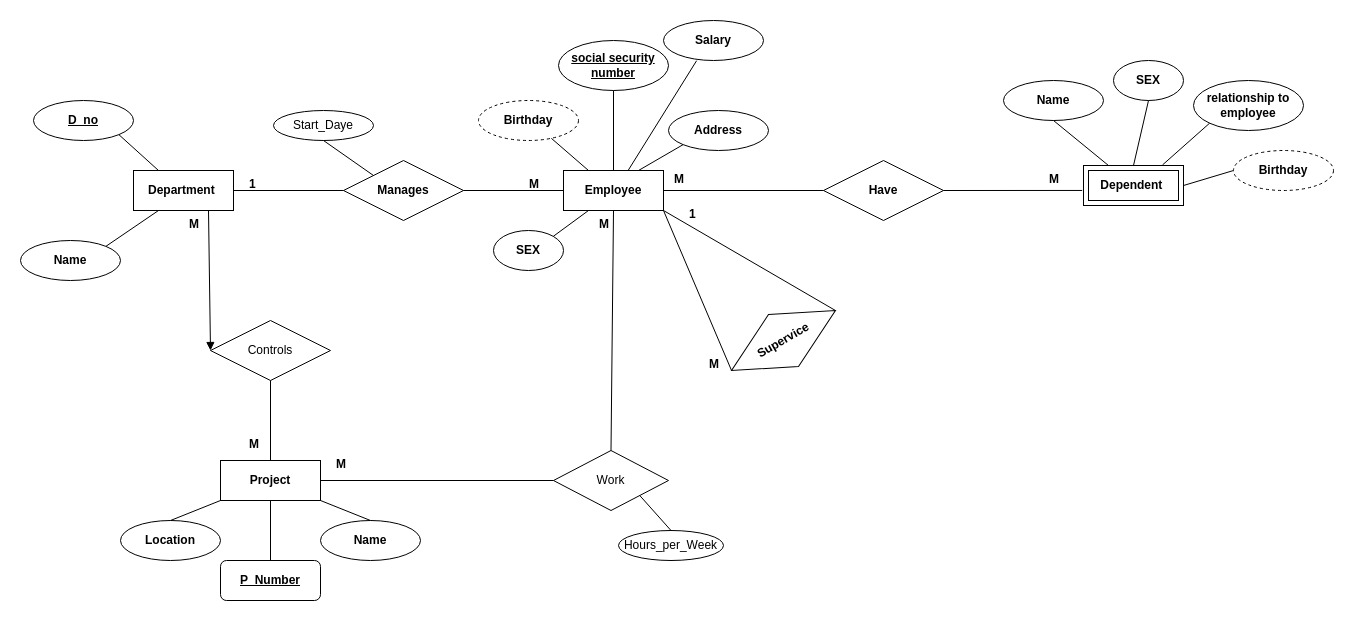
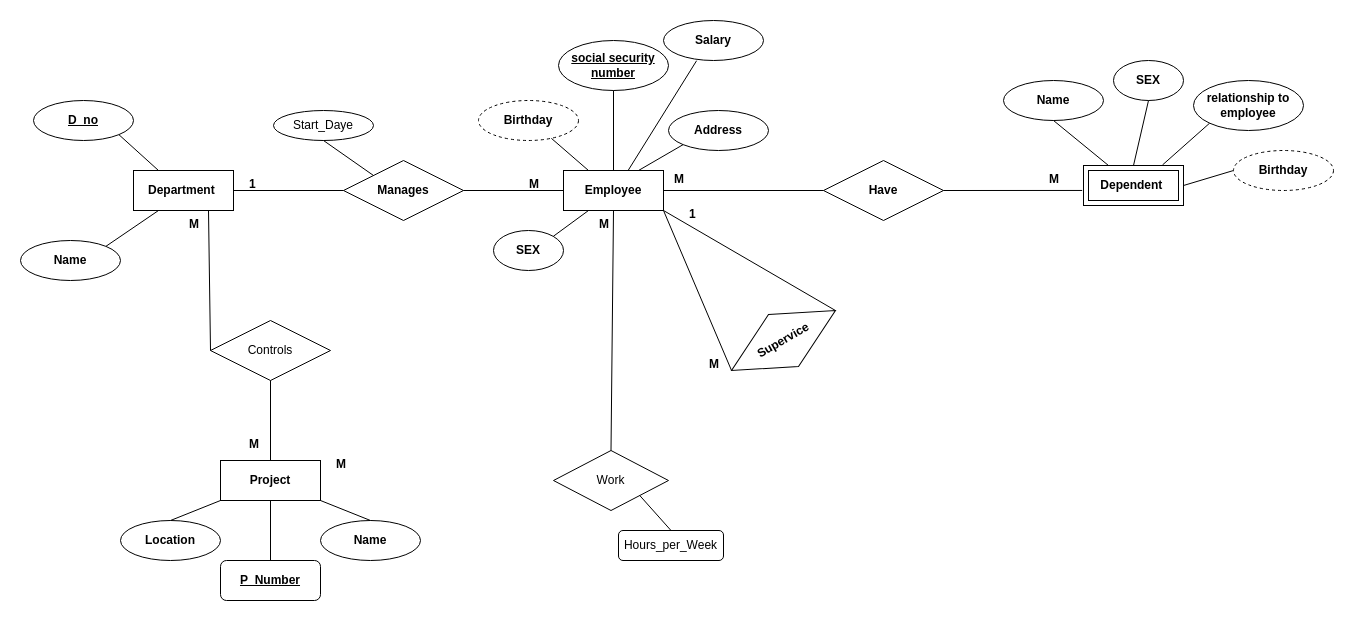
  <mxCell id="0" />
  <mxCell id="1" parent="0" />
  <mxCell id="2" value="&lt;b&gt;Department&amp;nbsp;&lt;/b&gt;" style="whiteSpace=wrap;html=1;align=center;" parent="1" vertex="1"><mxGeometry x="133" y="170" width="100" height="40" as="geometry" /></mxCell>
  <mxCell id="3" value="&lt;b&gt;Employee&lt;/b&gt;" style="whiteSpace=wrap;html=1;align=center;" parent="1" vertex="1"><mxGeometry x="563" y="170" width="100" height="40" as="geometry" /></mxCell>
  <mxCell id="4" value="&lt;b&gt;D_no&lt;/b&gt;" style="ellipse;whiteSpace=wrap;html=1;align=center;fontStyle=4;" parent="1" vertex="1"><mxGeometry y="100" width="100" height="40" as="geometry" x="33" /></mxCell>
  <mxCell id="5" value="&lt;b&gt;Name&lt;/b&gt;" style="ellipse;whiteSpace=wrap;html=1;align=center;" parent="1" vertex="1"><mxGeometry x="20" y="240" width="100" height="40" as="geometry" /></mxCell>
  <mxCell id="6" value="" style="endArrow=none;html=1;rounded=0;exitX=1;exitY=0;exitDx=0;exitDy=0;entryX=0.25;entryY=1;entryDx=0;entryDy=0;" parent="1" source="5" target="2" edge="1"><mxGeometry width="50" height="50" relative="1" as="geometry"><mxPoint x="133" y="240" as="sourcePoint" /><mxPoint x="183" y="190" as="targetPoint" /></mxGeometry></mxCell>
  <mxCell id="7" value="" style="endArrow=none;html=1;rounded=0;exitX=1;exitY=1;exitDx=0;exitDy=0;entryX=0.25;entryY=0;entryDx=0;entryDy=0;" parent="1" source="4" target="2" edge="1"><mxGeometry width="50" height="50" relative="1" as="geometry"><mxPoint x="128" y="166" as="sourcePoint" /><mxPoint x="168" y="130" as="targetPoint" /></mxGeometry></mxCell>
  <mxCell id="8" value="&lt;b&gt;Manages&lt;/b&gt;" style="shape=rhombus;perimeter=rhombusPerimeter;whiteSpace=wrap;html=1;align=center;" parent="1" vertex="1"><mxGeometry x="343" y="160" width="120" height="60" as="geometry" /></mxCell>
  <mxCell id="9" value="" style="endArrow=none;html=1;rounded=0;exitX=1;exitY=0.5;exitDx=0;exitDy=0;entryX=0;entryY=0.5;entryDx=0;entryDy=0;" parent="1" source="2" target="8" edge="1"><mxGeometry width="50" height="50" relative="1" as="geometry"><mxPoint x="273" y="170" as="sourcePoint" /><mxPoint x="313" y="206" as="targetPoint" /></mxGeometry></mxCell>
  <mxCell id="10" value="" style="endArrow=none;html=1;rounded=0;exitX=1;exitY=0.5;exitDx=0;exitDy=0;" parent="1" source="8" edge="1"><mxGeometry width="50" height="50" relative="1" as="geometry"><mxPoint x="473" y="189.5" as="sourcePoint" /><mxPoint x="563" y="190" as="targetPoint" /></mxGeometry></mxCell>
  <mxCell id="11" value="&lt;b&gt;1&lt;/b&gt;" style="text;strokeColor=none;fillColor=none;spacingLeft=4;spacingRight=4;overflow=hidden;rotatable=0;points=[[0,0.5],[1,0.5]];portConstraint=eastwest;fontSize=12;whiteSpace=wrap;html=1;" parent="1" vertex="1"><mxGeometry x="243" y="170" width="40" height="30" as="geometry" /></mxCell>
  <mxCell id="12" value="M" style="text;strokeColor=none;fillColor=none;spacingLeft=4;spacingRight=4;overflow=hidden;rotatable=0;points=[[0,0.5],[1,0.5]];portConstraint=eastwest;fontSize=12;whiteSpace=wrap;html=1;fontStyle=1" parent="1" vertex="1"><mxGeometry x="523" y="170" width="40" height="30" as="geometry" /></mxCell>
  <mxCell id="13" value="&lt;b&gt; social security number&lt;/b&gt;" style="ellipse;whiteSpace=wrap;html=1;align=center;fontStyle=4;" parent="1" vertex="1"><mxGeometry x="558" y="40" width="110" height="50" as="geometry" /></mxCell>
  <mxCell id="14" value="&lt;b&gt;SEX&lt;/b&gt;" style="ellipse;whiteSpace=wrap;html=1;align=center;" parent="1" vertex="1"><mxGeometry x="493" y="230" width="70" height="40" as="geometry" /></mxCell>
  <mxCell id="15" value="&lt;b&gt;Address&lt;/b&gt;" style="ellipse;whiteSpace=wrap;html=1;align=center;" parent="1" vertex="1"><mxGeometry x="668" y="110" width="100" height="40" as="geometry" /></mxCell>
  <mxCell id="16" value="" style="endArrow=none;html=1;rounded=0;exitX=0.727;exitY=0.942;exitDx=0;exitDy=0;entryX=0.25;entryY=0;entryDx=0;entryDy=0;exitPerimeter=0;" parent="1" source="61" target="3" edge="1"><mxGeometry width="50" height="50" relative="1" as="geometry"><mxPoint x="553" y="139" as="sourcePoint" /><mxPoint x="613" y="176" as="targetPoint" /></mxGeometry></mxCell>
  <mxCell id="17" value="" style="endArrow=none;html=1;rounded=0;entryX=0.75;entryY=0;entryDx=0;entryDy=0;exitX=0;exitY=1;exitDx=0;exitDy=0;" parent="1" source="15" target="3" edge="1"><mxGeometry width="50" height="50" relative="1" as="geometry"><mxPoint x="603" y="140" as="sourcePoint" /><mxPoint x="598" y="180" as="targetPoint" /></mxGeometry></mxCell>
  <mxCell id="18" value="" style="endArrow=none;html=1;rounded=0;entryX=0.5;entryY=0;entryDx=0;entryDy=0;exitX=0.5;exitY=1;exitDx=0;exitDy=0;" parent="1" source="13" target="3" edge="1"><mxGeometry width="50" height="50" relative="1" as="geometry"><mxPoint x="628" y="124" as="sourcePoint" /><mxPoint x="598" y="160" as="targetPoint" /></mxGeometry></mxCell>
  <mxCell id="19" value="" style="endArrow=none;html=1;rounded=0;exitX=0.25;exitY=1;exitDx=0;exitDy=0;entryX=1;entryY=0;entryDx=0;entryDy=0;" parent="1" source="3" target="14" edge="1"><mxGeometry width="50" height="50" relative="1" as="geometry"><mxPoint x="563" y="149" as="sourcePoint" /><mxPoint x="598" y="180" as="targetPoint" /></mxGeometry></mxCell>
  <mxCell id="20" value="&lt;b&gt;Have&lt;/b&gt;" style="shape=rhombus;perimeter=rhombusPerimeter;whiteSpace=wrap;html=1;align=center;" parent="1" vertex="1"><mxGeometry x="823" y="160" width="120" height="60" as="geometry" /></mxCell>
  <mxCell id="21" value="&lt;b&gt;Dependent&amp;nbsp;&lt;/b&gt;" style="shape=ext;margin=3;double=1;whiteSpace=wrap;html=1;align=center;" parent="1" vertex="1"><mxGeometry x="1083" y="165" width="100" height="40" as="geometry" /></mxCell>
  <mxCell id="22" value="&lt;b&gt;Name&lt;/b&gt;" style="ellipse;whiteSpace=wrap;html=1;align=center;" parent="1" vertex="1"><mxGeometry x="1003" y="80" width="100" height="40" as="geometry" /></mxCell>
  <mxCell id="23" value="&lt;b&gt;SEX&lt;/b&gt;" style="ellipse;whiteSpace=wrap;html=1;align=center;" parent="1" vertex="1"><mxGeometry x="1113" y="60" width="70" height="40" as="geometry" /></mxCell>
  <mxCell id="24" value="&lt;b&gt;relationship to employee&lt;br&gt;&lt;/b&gt;" style="ellipse;whiteSpace=wrap;html=1;align=center;" parent="1" vertex="1"><mxGeometry x="1193" y="80" width="110" height="50" as="geometry" /></mxCell>
  <mxCell id="25" value="" style="endArrow=none;html=1;rounded=0;entryX=0.25;entryY=0;entryDx=0;entryDy=0;exitX=0.5;exitY=1;exitDx=0;exitDy=0;" parent="1" source="22" target="21" edge="1"><mxGeometry width="50" height="50" relative="1" as="geometry"><mxPoint x="1113" y="129" as="sourcePoint" /><mxPoint x="1083" y="165" as="targetPoint" /></mxGeometry></mxCell>
  <mxCell id="26" value="" style="endArrow=none;html=1;rounded=0;entryX=0.5;entryY=0;entryDx=0;entryDy=0;exitX=0.5;exitY=1;exitDx=0;exitDy=0;" parent="1" source="23" target="21" edge="1"><mxGeometry width="50" height="50" relative="1" as="geometry"><mxPoint x="1063" y="130" as="sourcePoint" /><mxPoint x="1118" y="175" as="targetPoint" /></mxGeometry></mxCell>
  <mxCell id="27" value="" style="endArrow=none;html=1;rounded=0;entryX=0.79;entryY=-0.014;entryDx=0;entryDy=0;exitX=0;exitY=1;exitDx=0;exitDy=0;entryPerimeter=0;" parent="1" source="24" target="21" edge="1"><mxGeometry width="50" height="50" relative="1" as="geometry"><mxPoint x="1158" y="110" as="sourcePoint" /><mxPoint x="1143" y="175" as="targetPoint" /></mxGeometry></mxCell>
  <mxCell id="28" value="" style="endArrow=none;html=1;rounded=0;entryX=1;entryY=0.5;entryDx=0;entryDy=0;exitX=0;exitY=0.5;exitDx=0;exitDy=0;" parent="1" source="62" target="21" edge="1"><mxGeometry width="50" height="50" relative="1" as="geometry"><mxPoint x="1233" y="175" as="sourcePoint" /><mxPoint x="1172" y="174" as="targetPoint" /></mxGeometry></mxCell>
  <mxCell id="29" value="" style="endArrow=none;html=1;rounded=0;exitX=1;exitY=0.5;exitDx=0;exitDy=0;entryX=0;entryY=0.5;entryDx=0;entryDy=0;" parent="1" source="3" target="20" edge="1"><mxGeometry relative="1" as="geometry"><mxPoint x="673" y="190" as="sourcePoint" /><mxPoint x="803" y="190" as="targetPoint" /></mxGeometry></mxCell>
  <mxCell id="30" value="" style="endArrow=none;html=1;rounded=0;exitX=1;exitY=0.5;exitDx=0;exitDy=0;entryX=-0.013;entryY=0.624;entryDx=0;entryDy=0;entryPerimeter=0;" parent="1" source="20" target="21" edge="1"><mxGeometry relative="1" as="geometry"><mxPoint x="953" y="189.77" as="sourcePoint" /><mxPoint x="1073" y="190" as="targetPoint" /></mxGeometry></mxCell>
  <mxCell id="31" value="M" style="text;strokeColor=none;fillColor=none;spacingLeft=4;spacingRight=4;overflow=hidden;rotatable=0;points=[[0,0.5],[1,0.5]];portConstraint=eastwest;fontSize=12;whiteSpace=wrap;html=1;fontStyle=1" parent="1" vertex="1"><mxGeometry x="668" y="165" width="40" height="30" as="geometry" /></mxCell>
  <mxCell id="32" value="M" style="text;strokeColor=none;fillColor=none;spacingLeft=4;spacingRight=4;overflow=hidden;rotatable=0;points=[[0,0.5],[1,0.5]];portConstraint=eastwest;fontSize=12;whiteSpace=wrap;html=1;fontStyle=1" parent="1" vertex="1"><mxGeometry x="1043" y="165" width="40" height="30" as="geometry" /></mxCell>
  <mxCell id="33" value="&lt;b&gt;Supervice&lt;/b&gt;" style="shape=rhombus;perimeter=rhombusPerimeter;whiteSpace=wrap;html=1;align=center;rotation=-30;" parent="1" vertex="1"><mxGeometry x="723" y="310" width="120" height="60" as="geometry" /></mxCell>
  <mxCell id="34" value="" style="endArrow=none;html=1;rounded=0;exitX=1;exitY=1;exitDx=0;exitDy=0;entryX=0;entryY=0.5;entryDx=0;entryDy=0;" parent="1" source="3" target="33" edge="1"><mxGeometry relative="1" as="geometry"><mxPoint x="733" y="280" as="sourcePoint" /><mxPoint x="893" y="280" as="targetPoint" /></mxGeometry></mxCell>
  <mxCell id="35" value="" style="endArrow=none;html=1;rounded=0;entryX=1;entryY=0.5;entryDx=0;entryDy=0;exitX=1;exitY=1;exitDx=0;exitDy=0;" parent="1" source="3" target="33" edge="1"><mxGeometry relative="1" as="geometry"><mxPoint x="693" y="210" as="sourcePoint" /><mxPoint x="793" y="360" as="targetPoint" /></mxGeometry></mxCell>
  <mxCell id="36" value="&lt;b&gt;1&lt;/b&gt;" style="text;strokeColor=none;fillColor=none;spacingLeft=4;spacingRight=4;overflow=hidden;rotatable=0;points=[[0,0.5],[1,0.5]];portConstraint=eastwest;fontSize=12;whiteSpace=wrap;html=1;" parent="1" vertex="1"><mxGeometry x="683" y="200" width="40" height="30" as="geometry" /></mxCell>
  <mxCell id="37" value="M" style="text;strokeColor=none;fillColor=none;spacingLeft=4;spacingRight=4;overflow=hidden;rotatable=0;points=[[0,0.5],[1,0.5]];portConstraint=eastwest;fontSize=12;whiteSpace=wrap;html=1;fontStyle=1" parent="1" vertex="1"><mxGeometry x="703" y="350" width="40" height="30" as="geometry" /></mxCell>
  <mxCell id="38" value="&lt;b&gt;Project&lt;/b&gt;" style="whiteSpace=wrap;html=1;align=center;" parent="1" vertex="1"><mxGeometry x="220" y="460" width="100" height="40" as="geometry" /></mxCell>
  <mxCell id="39" value="&lt;b&gt;P_Number&lt;/b&gt;" style="whiteSpace=wrap;html=1;align=center;fontStyle=4;rounded=1;" parent="1" vertex="1"><mxGeometry x="220" y="560" width="100" height="40" as="geometry" /></mxCell>
  <mxCell id="40" value="&lt;b&gt;Name&lt;/b&gt;" style="ellipse;whiteSpace=wrap;html=1;align=center;" parent="1" vertex="1"><mxGeometry x="320" y="520" width="100" height="40" as="geometry" /></mxCell>
  <mxCell id="41" value="&lt;b&gt;Location&lt;/b&gt;" style="ellipse;whiteSpace=wrap;html=1;align=center;" parent="1" vertex="1"><mxGeometry x="120" y="520" width="100" height="40" as="geometry" /></mxCell>
  <mxCell id="42" value="" style="endArrow=none;html=1;rounded=0;exitX=0.5;exitY=0;exitDx=0;exitDy=0;entryX=0;entryY=1;entryDx=0;entryDy=0;" parent="1" source="41" target="38" edge="1"><mxGeometry width="50" height="50" relative="1" as="geometry"><mxPoint x="180" y="520" as="sourcePoint" /><mxPoint x="220" y="484" as="targetPoint" /></mxGeometry></mxCell>
  <mxCell id="43" value="" style="endArrow=none;html=1;rounded=0;exitX=0.5;exitY=0;exitDx=0;exitDy=0;entryX=0.5;entryY=1;entryDx=0;entryDy=0;" parent="1" source="39" target="38" edge="1"><mxGeometry width="50" height="50" relative="1" as="geometry"><mxPoint x="180" y="530" as="sourcePoint" /><mxPoint x="230" y="510" as="targetPoint" /></mxGeometry></mxCell>
  <mxCell id="44" value="" style="endArrow=none;html=1;rounded=0;exitX=0.5;exitY=0;exitDx=0;exitDy=0;entryX=1;entryY=1;entryDx=0;entryDy=0;" parent="1" source="40" target="38" edge="1"><mxGeometry width="50" height="50" relative="1" as="geometry"><mxPoint x="280" y="570" as="sourcePoint" /><mxPoint x="280" y="510" as="targetPoint" /></mxGeometry></mxCell>
  <mxCell id="45" value="Controls" style="shape=rhombus;perimeter=rhombusPerimeter;whiteSpace=wrap;html=1;align=center;" parent="1" vertex="1"><mxGeometry x="210" y="320" width="120" height="60" as="geometry" /></mxCell>
  <mxCell id="46" value="" style="endArrow=none;html=1;rounded=0;exitX=0.5;exitY=1;exitDx=0;exitDy=0;entryX=0.5;entryY=0;entryDx=0;entryDy=0;" parent="1" source="45" target="38" edge="1"><mxGeometry relative="1" as="geometry"><mxPoint x="363" y="470" as="sourcePoint" /><mxPoint x="523" y="470" as="targetPoint" /></mxGeometry></mxCell>
- <mxCell id="47" value="" style="endArrow=block;html=1;rounded=0;exitX=0.75;exitY=1;exitDx=0;exitDy=0;entryX=0;entryY=0.5;entryDx=0;entryDy=0;" parent="1" source="2" target="45" edge="1"><mxGeometry relative="1" as="geometry"><mxPoint x="183" y="240" as="sourcePoint" /><mxPoint x="313" y="365" as="targetPoint" /></mxGeometry></mxCell>
+ <mxCell id="47" value="" style="endArrow=none;html=1;rounded=0;exitX=0.75;exitY=1;exitDx=0;exitDy=0;entryX=0;entryY=0.5;entryDx=0;entryDy=0;" parent="1" source="2" target="45" edge="1"><mxGeometry relative="1" as="geometry"><mxPoint x="183" y="240" as="sourcePoint" /><mxPoint x="313" y="365" as="targetPoint" /></mxGeometry></mxCell>
  <mxCell id="48" value="M" style="text;strokeColor=none;fillColor=none;spacingLeft=4;spacingRight=4;overflow=hidden;rotatable=0;points=[[0,0.5],[1,0.5]];portConstraint=eastwest;fontSize=12;whiteSpace=wrap;html=1;fontStyle=1" parent="1" vertex="1"><mxGeometry x="183" y="210" width="40" height="30" as="geometry" /></mxCell>
  <mxCell id="49" value="M" style="text;strokeColor=none;fillColor=none;spacingLeft=4;spacingRight=4;overflow=hidden;rotatable=0;points=[[0,0.5],[1,0.5]];portConstraint=eastwest;fontSize=12;whiteSpace=wrap;html=1;fontStyle=1" parent="1" vertex="1"><mxGeometry x="243" y="430" width="40" height="30" as="geometry" /></mxCell>
  <mxCell id="50" value="&lt;b&gt;Salary&lt;/b&gt;" style="ellipse;whiteSpace=wrap;html=1;align=center;" parent="1" vertex="1"><mxGeometry x="663" y="20" width="100" height="40" as="geometry" /></mxCell>
  <mxCell id="51" value="" style="endArrow=none;html=1;rounded=0;exitX=0.331;exitY=1.005;exitDx=0;exitDy=0;entryX=0.643;entryY=0.012;entryDx=0;entryDy=0;entryPerimeter=0;exitPerimeter=0;" parent="1" source="50" target="3" edge="1"><mxGeometry width="50" height="50" relative="1" as="geometry"><mxPoint x="623" y="105" as="sourcePoint" /><mxPoint x="643" y="155" as="targetPoint" /></mxGeometry></mxCell>
  <mxCell id="52" value="Start_Daye" style="ellipse;whiteSpace=wrap;html=1;align=center;" parent="1" vertex="1"><mxGeometry x="273" y="110" width="100" height="30" as="geometry" /></mxCell>
  <mxCell id="53" value="" style="endArrow=none;html=1;rounded=0;exitX=0.5;exitY=1;exitDx=0;exitDy=0;entryX=0;entryY=0;entryDx=0;entryDy=0;" parent="1" source="52" target="8" edge="1"><mxGeometry relative="1" as="geometry"><mxPoint x="333" y="150" as="sourcePoint" /><mxPoint x="493" y="150" as="targetPoint" /></mxGeometry></mxCell>
  <mxCell id="54" value="Work" style="shape=rhombus;perimeter=rhombusPerimeter;whiteSpace=wrap;html=1;align=center;" parent="1" vertex="1"><mxGeometry x="553" y="450" width="115" height="60" as="geometry" /></mxCell>
  <mxCell id="55" value="" style="endArrow=none;html=1;rounded=0;entryX=0.5;entryY=1;entryDx=0;entryDy=0;exitX=0.5;exitY=0;exitDx=0;exitDy=0;" parent="1" source="54" target="3" edge="1"><mxGeometry relative="1" as="geometry"><mxPoint x="443" y="320" as="sourcePoint" /><mxPoint x="603" y="320" as="targetPoint" /></mxGeometry></mxCell>
- <mxCell id="56" value="" style="endArrow=none;html=1;rounded=0;exitX=1;exitY=0.5;exitDx=0;exitDy=0;entryX=0;entryY=0.5;entryDx=0;entryDy=0;" parent="1" source="38" target="54" edge="1"><mxGeometry relative="1" as="geometry"><mxPoint x="353" y="480" as="sourcePoint" /><mxPoint x="513" y="480" as="targetPoint" /></mxGeometry></mxCell>
  <mxCell id="57" value="M" style="text;strokeColor=none;fillColor=none;spacingLeft=4;spacingRight=4;overflow=hidden;rotatable=0;points=[[0,0.5],[1,0.5]];portConstraint=eastwest;fontSize=12;whiteSpace=wrap;html=1;fontStyle=1" parent="1" vertex="1"><mxGeometry x="330" y="450" width="40" height="30" as="geometry" /></mxCell>
  <mxCell id="58" value="M" style="text;strokeColor=none;fillColor=none;spacingLeft=4;spacingRight=4;overflow=hidden;rotatable=0;points=[[0,0.5],[1,0.5]];portConstraint=eastwest;fontSize=12;whiteSpace=wrap;html=1;fontStyle=1" parent="1" vertex="1"><mxGeometry x="593" y="210" width="40" height="30" as="geometry" /></mxCell>
- <mxCell id="59" value="Hours_per_Week" style="ellipse;whiteSpace=wrap;html=1;align=center;" parent="1" vertex="1"><mxGeometry x="618" y="530" width="105" height="30" as="geometry" /></mxCell>
+ <mxCell id="59" value="Hours_per_Week" style="whiteSpace=wrap;html=1;align=center;rounded=1;" parent="1" vertex="1"><mxGeometry x="618" y="530" width="105" height="30" as="geometry" /></mxCell>
  <mxCell id="60" value="" style="endArrow=none;html=1;rounded=0;exitX=1;exitY=1;exitDx=0;exitDy=0;entryX=0.5;entryY=0;entryDx=0;entryDy=0;" parent="1" source="54" target="59" edge="1"><mxGeometry relative="1" as="geometry"><mxPoint x="633" y="610" as="sourcePoint" /><mxPoint x="793" y="610" as="targetPoint" /></mxGeometry></mxCell>
  <mxCell id="61" value="&lt;b style=&quot;border-color: var(--border-color);&quot;&gt;Birthday&lt;/b&gt;" style="ellipse;whiteSpace=wrap;html=1;align=center;dashed=1;" vertex="1" parent="1"><mxGeometry x="478" y="100" width="100" height="40" as="geometry" /></mxCell>
  <mxCell id="62" value="&lt;b style=&quot;border-color: var(--border-color);&quot;&gt;Birthday&lt;/b&gt;" style="ellipse;whiteSpace=wrap;html=1;align=center;dashed=1;" vertex="1" parent="1"><mxGeometry x="1233" y="150" width="100" height="40" as="geometry" /></mxCell>
